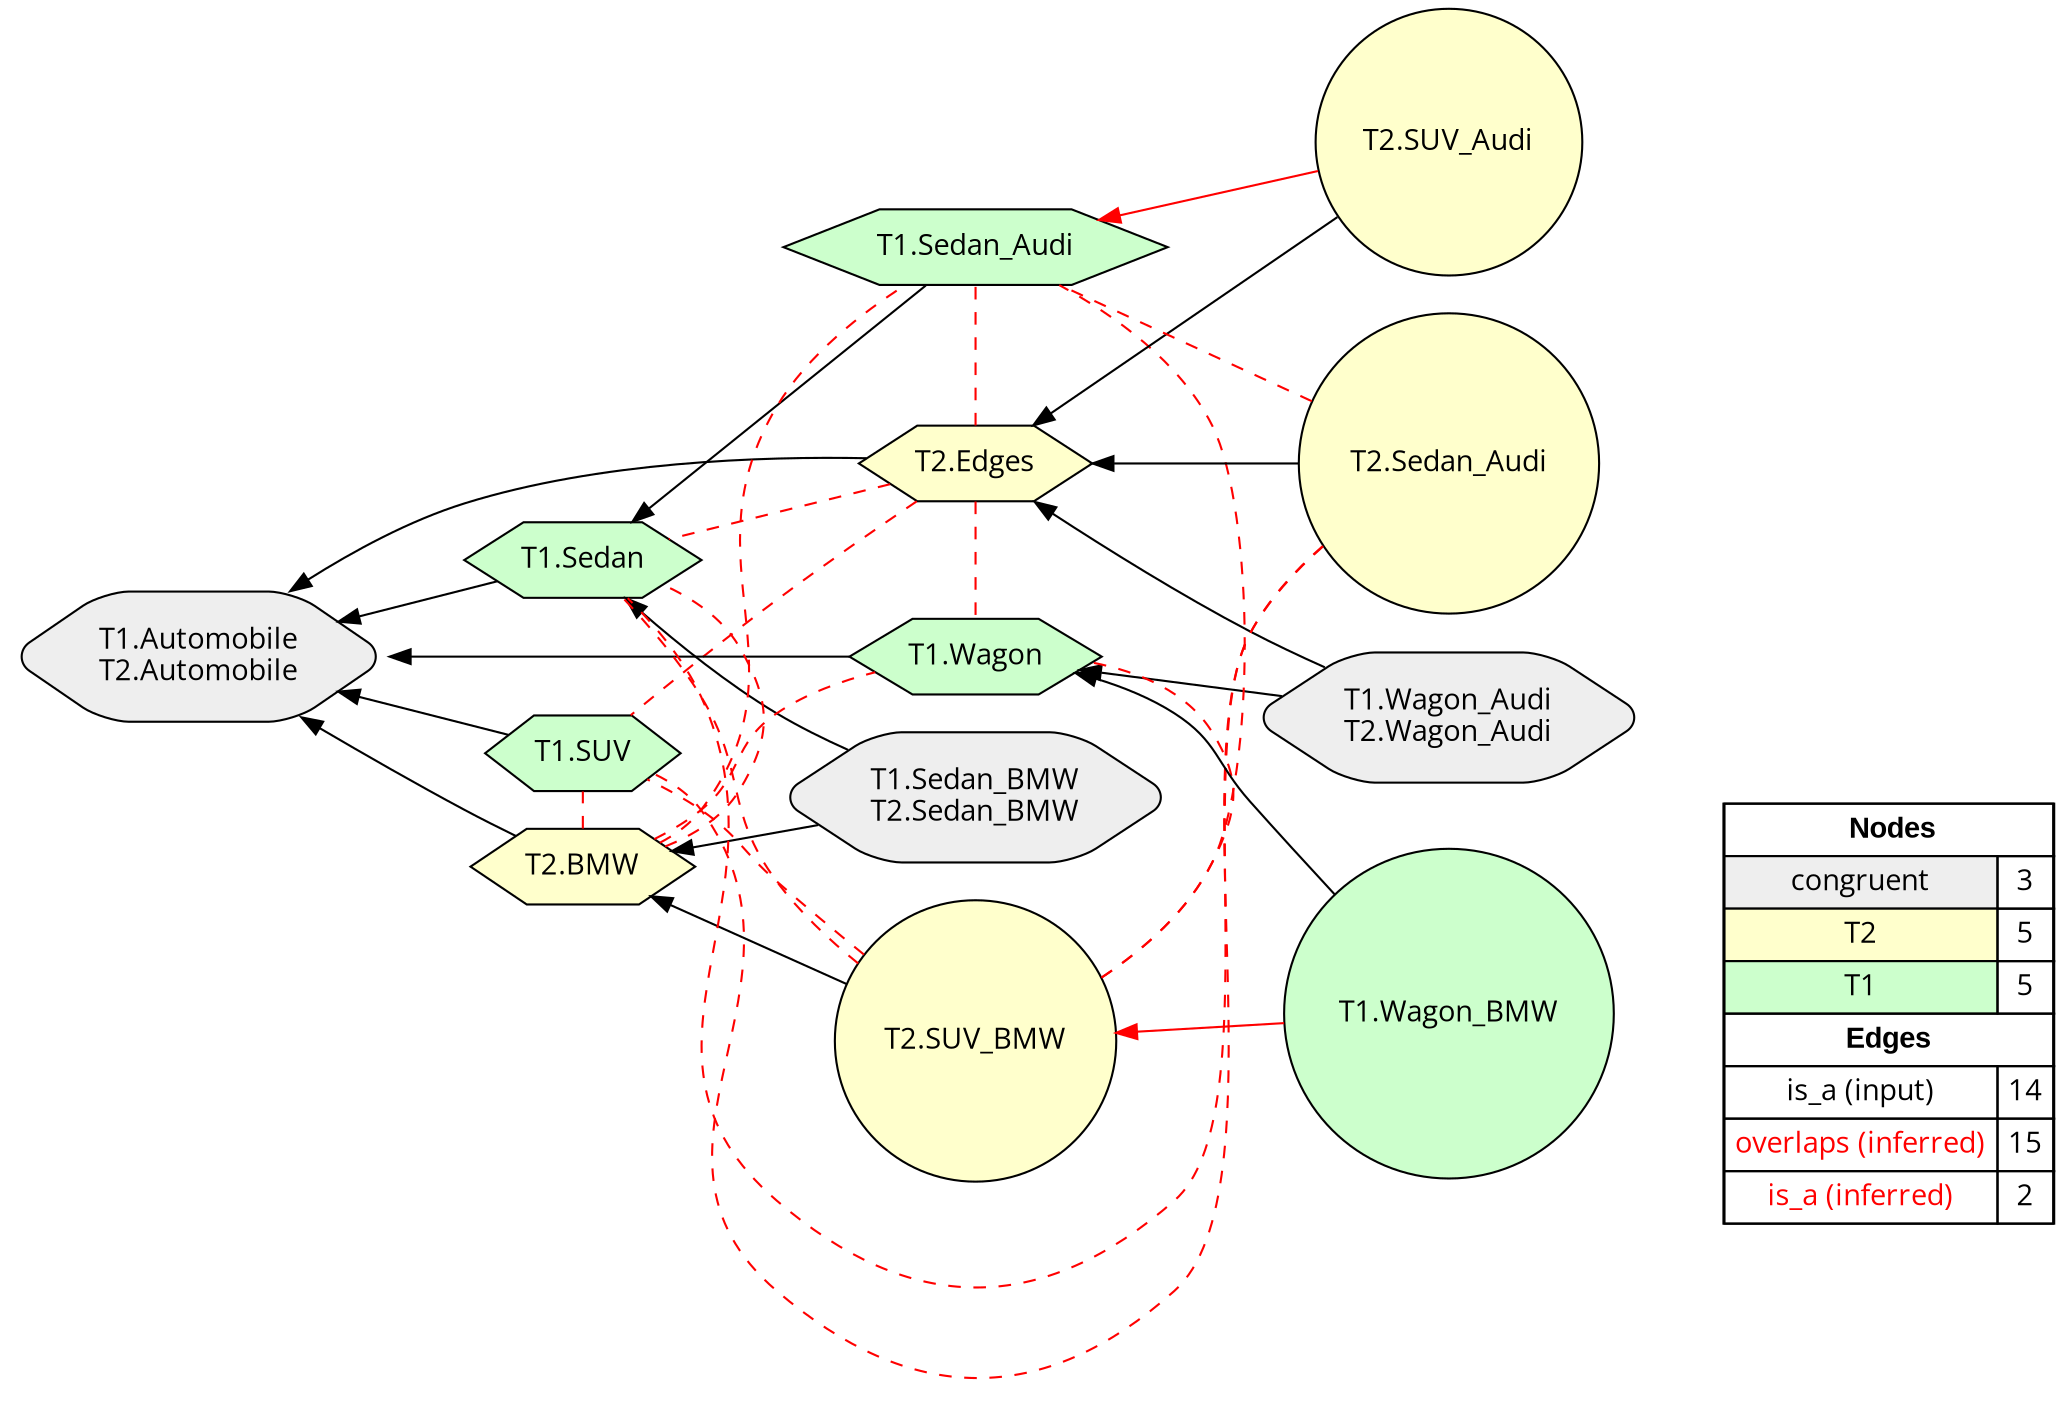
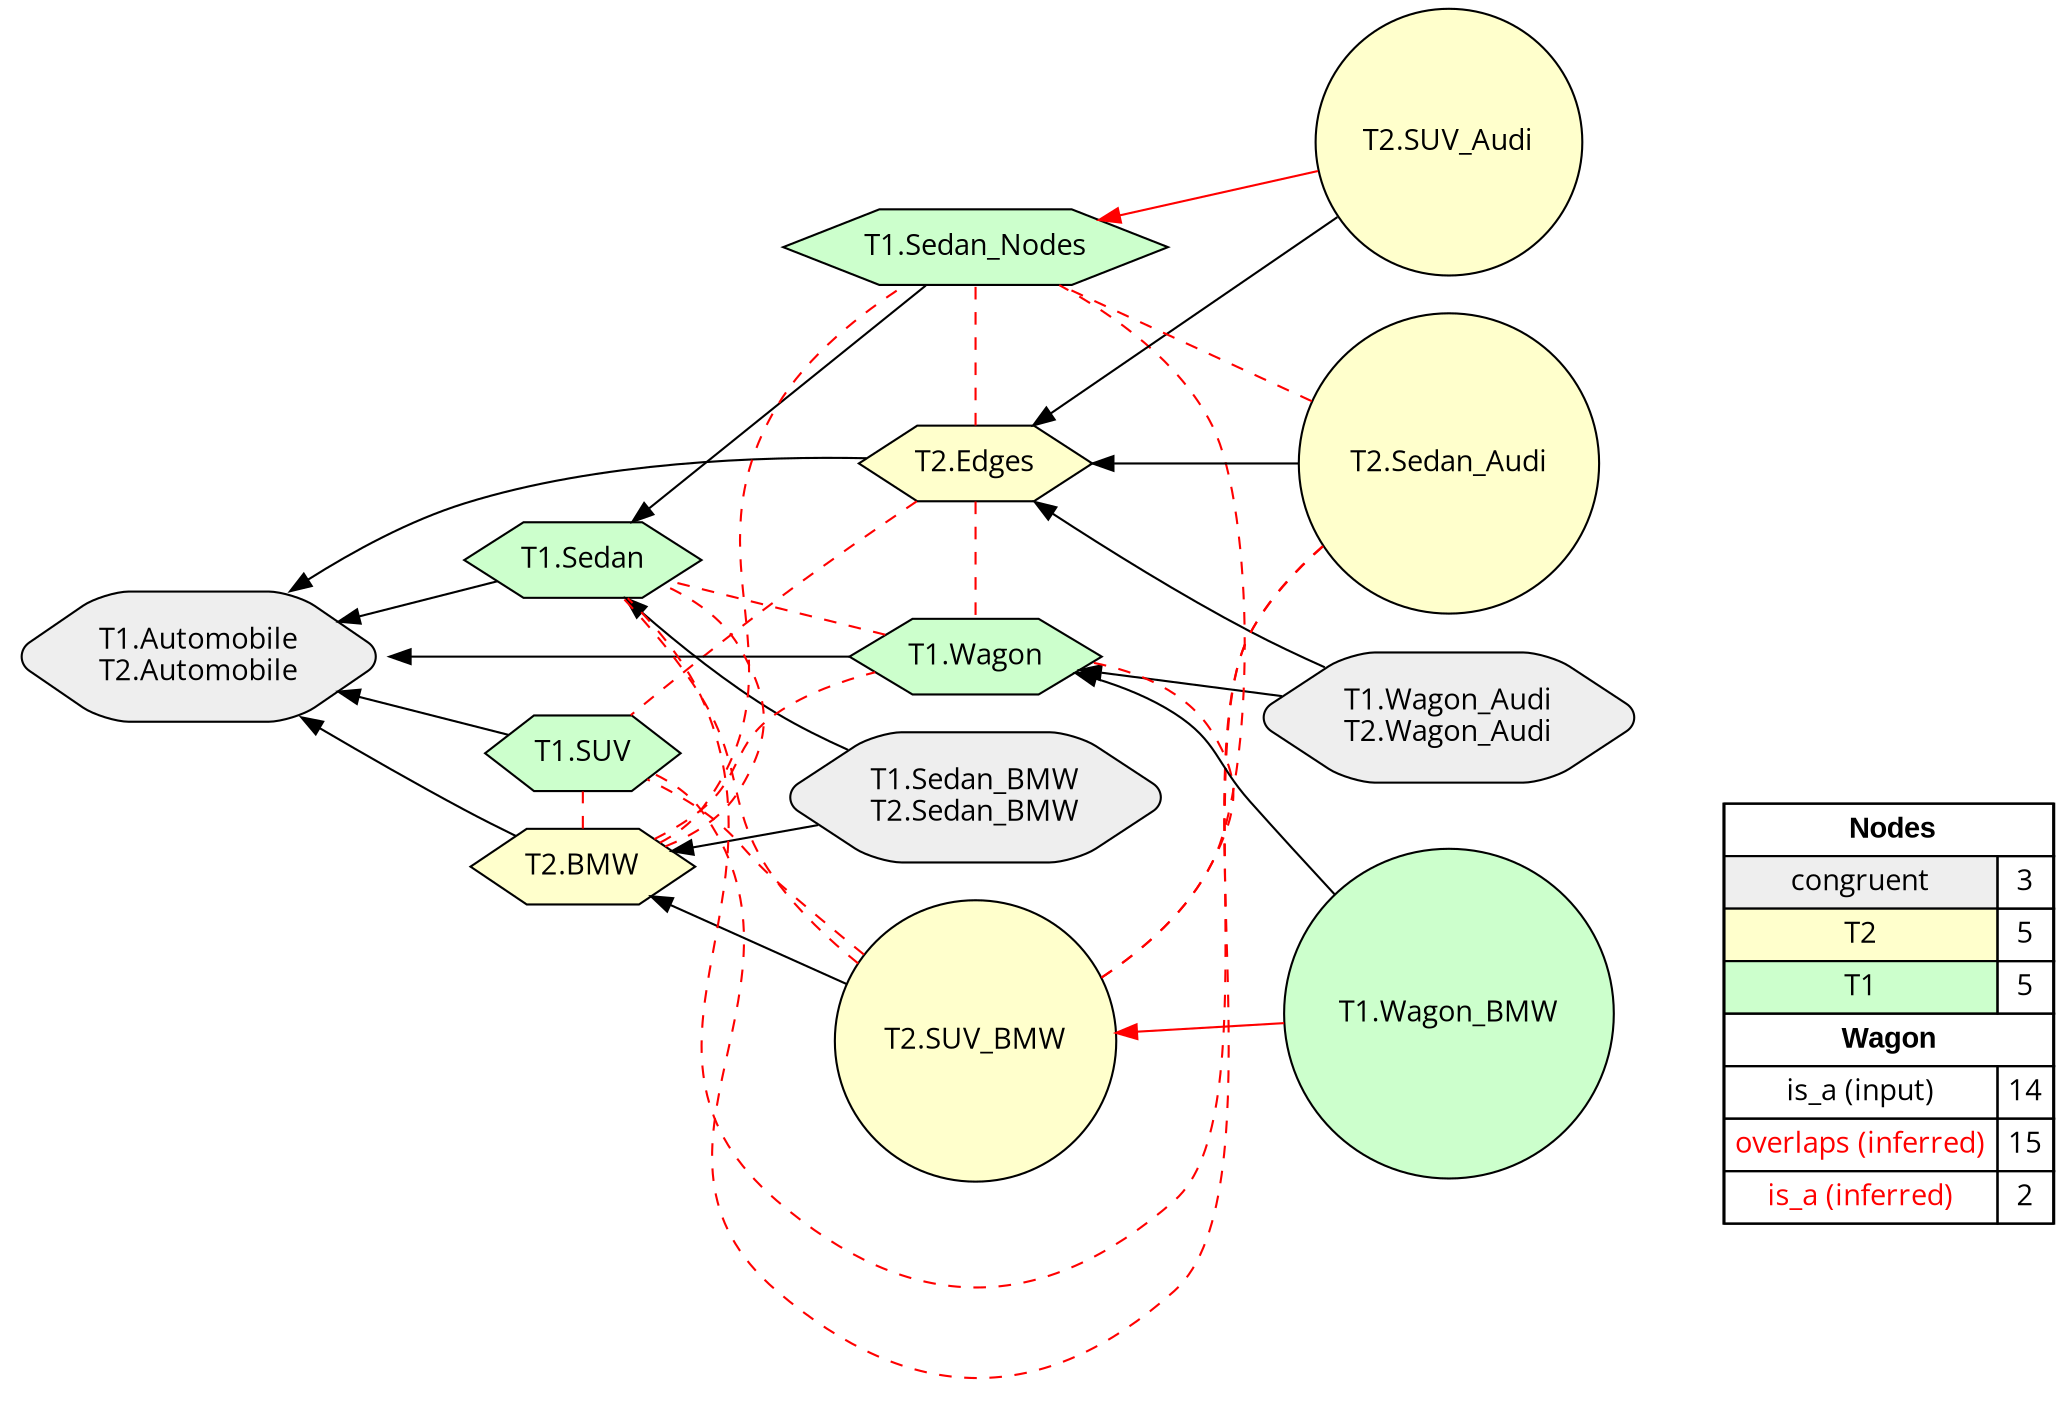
  digraph {
    fontname="Open Sans"
    rankdir=RL
    node [fillcolor="#FFFFCC" fontname="Open Sans" shape=hexagon style=filled]
    edge [arrowhead=normal color="#FF0000" constraint=true fontname="Open Sans" penwidth=1 style=solid]
-   n1 [fillcolor=white label=<   <TABLE BORDER="0" CELLBORDER="1" CELLSPACING="0" CELLPADDING="4">  <TR> <TD COLSPAN="2"><font face="Arial Black"> Nodes</font></TD> </TR>  <TR>   <TD bgcolor="#EEEEEE" fontname="helvetica">congruent</TD>   <TD>3</TD>   </TR>  <TR>   <TD bgcolor="#FFFFCC" fontname="helvetica">T2</TD>   <TD>5</TD>   </TR>  <TR>   <TD bgcolor="#CCFFCC" fontname="helvetica">T1</TD>   <TD>5</TD>   </TR>  <TR> <TD COLSPAN="2"><font face = "Arial Black"> Edges </font></TD> </TR>  <TR>   <TD><font color ="#000000">is_a (input)</font></TD><TD>14</TD> </TR> <TR>   <TD><font color ="#FF0000">overlaps (inferred)</font></TD><TD>15</TD> </TR> <TR>   <TD><font color ="#FF0000">is_a (inferred)</font></TD><TD>2</TD> </TR> </TABLE>   > margin=0 shape=box]
+   n1 [fillcolor=white label=<   <TABLE BORDER="0" CELLBORDER="1" CELLSPACING="0" CELLPADDING="4">  <TR> <TD COLSPAN="2"><font face="Arial Black"> Nodes</font></TD> </TR>  <TR>   <TD bgcolor="#EEEEEE" fontname="helvetica">congruent</TD>   <TD>3</TD>   </TR>  <TR>   <TD bgcolor="#FFFFCC" fontname="helvetica">T2</TD>   <TD>5</TD>   </TR>  <TR>   <TD bgcolor="#CCFFCC" fontname="helvetica">T1</TD>   <TD>5</TD>   </TR>  <TR> <TD COLSPAN="2"><font face = "Arial Black"> Wagon </font></TD> </TR>  <TR>   <TD><font color ="#000000">is_a (input)</font></TD><TD>14</TD> </TR> <TR>   <TD><font color ="#FF0000">overlaps (inferred)</font></TD><TD>15</TD> </TR> <TR>   <TD><font color ="#FF0000">is_a (inferred)</font></TD><TD>2</TD> </TR> </TABLE>   > margin=0 shape=box]
    "T1.Wagon_Audi\nT2.Wagon_Audi" [fillcolor="#EEEEEE" style="filled,rounded"]
    n3 [label="T2.Edges"]
    "T1.Wagon" [fillcolor="#CCFFCC"]
    "T1.Automobile\nT2.Automobile" [fillcolor="#EEEEEE" style="filled,rounded"]
    "T1.Sedan" [fillcolor="#CCFFCC"]
    "T1.SUV" [fillcolor="#CCFFCC"]
-   "T1.Sedan_Audi" [fillcolor="#CCFFCC"]
+   "T1.Sedan_Audi" [fillcolor="#CCFFCC" label="T1.Sedan_Nodes"]
    "T1.Sedan_BMW\nT2.Sedan_BMW" [fillcolor="#EEEEEE" style="filled,rounded"]
    "T2.BMW"
    "T2.SUV_BMW" [shape=circle]
    "T2.SUV_Audi" [shape=circle]
    "T2.Sedan_Audi" [shape=circle]
    "T1.Wagon_BMW" [fillcolor="#CCFFCC" shape=circle]
    subgraph sub_1 {
      rank=source
      n1
    }
    "T1.Wagon_Audi\nT2.Wagon_Audi" -> n3 [color="#000000"]
    "T1.Wagon_Audi\nT2.Wagon_Audi" -> "T1.Wagon" [color="#000000"]
    n3 -> "T1.Wagon" [arrowhead=none constraint=false style=dashed]
    n3 -> "T1.Automobile\nT2.Automobile" [color="#000000"]
-   n3 -> "T1.Sedan" [arrowhead=none constraint=false style=dashed]
+   "T1.Wagon" -> "T1.Sedan" [arrowhead=none constraint=false style=dashed]
    n3 -> "T1.SUV" [arrowhead=none constraint=false style=dashed]
    n3 -> "T1.Sedan_Audi" [arrowhead=none constraint=false style=dashed]
    "T1.Wagon" -> "T1.Automobile\nT2.Automobile" [color="#000000"]
    "T1.Sedan" -> "T1.Automobile\nT2.Automobile" [color="#000000"]
    "T1.SUV" -> "T1.Automobile\nT2.Automobile" [color="#000000"]
    "T1.Sedan_Audi" -> "T1.Sedan" [color="#000000"]
    "T1.Sedan_BMW\nT2.Sedan_BMW" -> "T1.Sedan" [color="#000000"]
    "T1.Sedan_BMW\nT2.Sedan_BMW" -> "T2.BMW" [color="#000000"]
    "T2.BMW" -> "T1.Wagon" [arrowhead=none constraint=false style=dashed]
    "T2.BMW" -> "T1.Automobile\nT2.Automobile" [color="#000000"]
    "T2.BMW" -> "T1.Sedan" [arrowhead=none constraint=false style=dashed]
    "T2.BMW" -> "T1.SUV" [arrowhead=none constraint=false style=dashed]
    "T2.BMW" -> "T1.Sedan_Audi" [arrowhead=none constraint=false style=dashed]
    "T2.SUV_BMW" -> "T1.Wagon" [arrowhead=none constraint=false style=dashed]
    "T2.SUV_BMW" -> "T1.Sedan" [arrowhead=none constraint=false style=dashed]
    "T2.SUV_BMW" -> "T1.SUV" [arrowhead=none constraint=false style=dashed]
    "T2.SUV_BMW" -> "T1.Sedan_Audi" [arrowhead=none constraint=false style=dashed]
    "T2.SUV_BMW" -> "T2.BMW" [color="#000000"]
    "T2.SUV_Audi" -> n3 [color="#000000"]
    "T2.SUV_Audi" -> "T1.Sedan_Audi"
    "T2.Sedan_Audi" -> n3 [color="#000000"]
    "T2.Sedan_Audi" -> "T1.Sedan" [arrowhead=none constraint=false style=dashed]
    "T2.Sedan_Audi" -> "T1.SUV" [arrowhead=none constraint=false style=dashed]
    "T2.Sedan_Audi" -> "T1.Sedan_Audi" [arrowhead=none constraint=false style=dashed]
    "T1.Wagon_BMW" -> "T1.Wagon" [color="#000000"]
    "T1.Wagon_BMW" -> "T2.SUV_BMW"
  }
